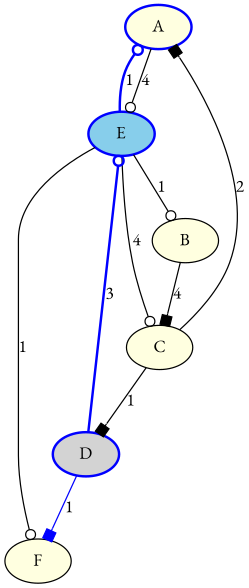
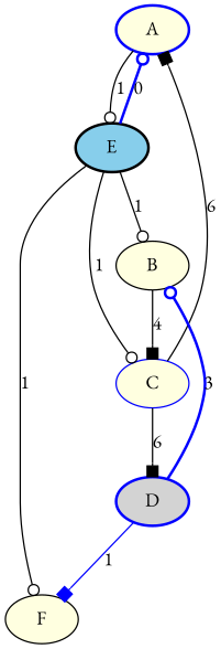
  digraph {
    fontname="EB Garamond"
    node [fillcolor=lightyellow fontname="EB Garamond" style=filled]
    edge [arrowhead=odot fontname="EB Garamond"]
    A [color=blue penwidth=2]
-   E [color=blue fillcolor=skyblue penwidth=2]
+   E [color=black fillcolor=skyblue penwidth=2]
    B
-   C
+   C [color=blue]
    F
    D [color=blue fillcolor=lightgrey penwidth=2]
-   A -> E [label=4]
-   E -> A [color=blue label=1 penwidth=2]
+   A -> E [label=1]
+   E -> A [color=blue label=0 penwidth=2]
    E -> B [label=1]
-   E -> C [label=4]
+   E -> C [label=1]
    E -> F [label=1]
    B -> C [arrowhead=box label=4]
-   C -> A [arrowhead=box label=2]
-   C -> D [arrowhead=box label=1]
-   D -> E [color=blue label=3 penwidth=2]
+   C -> A [arrowhead=box label=6]
+   C -> D [arrowhead=box label=6]
+   D -> B [color=blue label=3 penwidth=2]
    D -> F [arrowhead=box color=blue label=1]
  }
